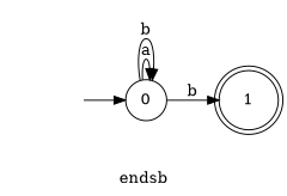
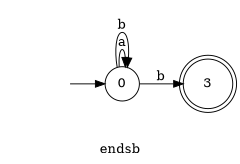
  digraph {
    label=endsb
    rankdir=LR
    node [shape=circle]
-   1 [shape=doublecircle]
+   1 [shape=doublecircle label=3]
    __I__ [style=invis width=0]
    0
    __I__ -> 0
    0 -> 1 [label=b]
    0 -> 0 [label=a]
    0 -> 0 [label=b]
  }
